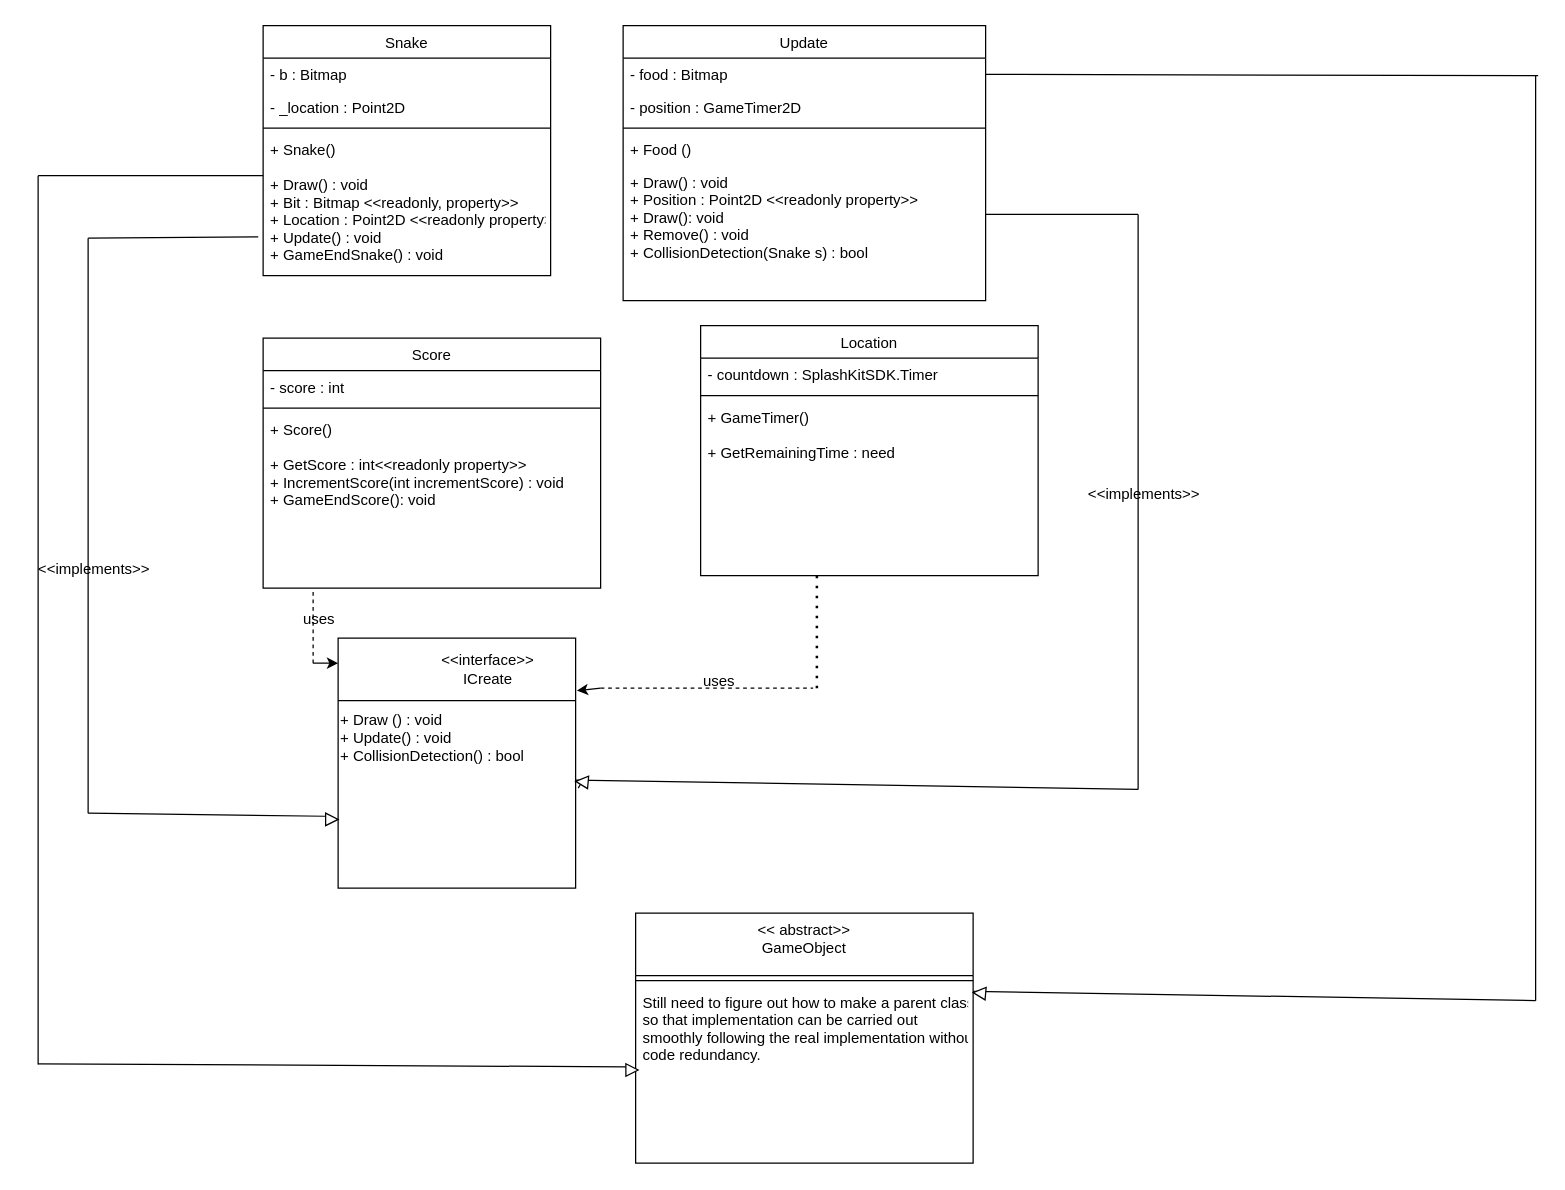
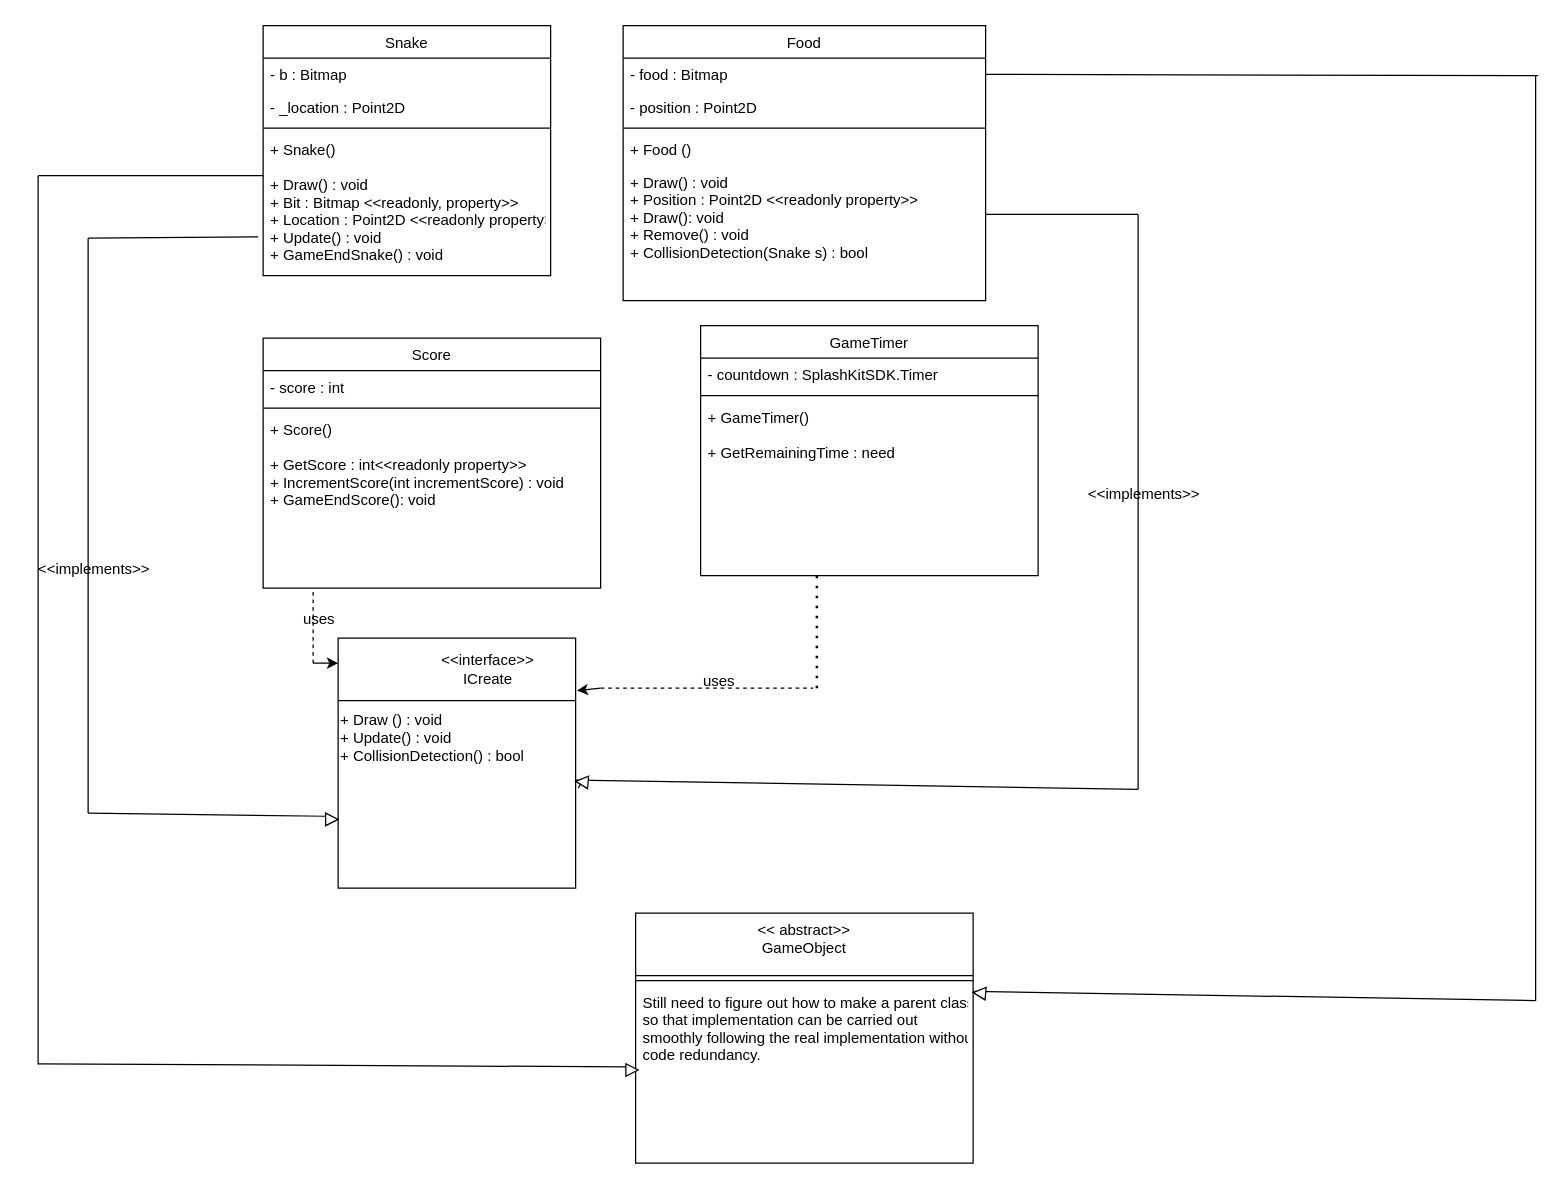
  <mxCell id="0" />
  <mxCell id="1" parent="0" />
  <mxCell id="2" value="Snake" style="swimlane;fontStyle=0;align=center;verticalAlign=top;childLayout=stackLayout;horizontal=1;startSize=26;horizontalStack=0;resizeParent=1;resizeLast=0;collapsible=1;marginBottom=0;rounded=0;shadow=0;strokeWidth=1;" parent="1" vertex="1"><mxGeometry x="210" y="20" width="230" height="200" as="geometry"><mxRectangle x="230" y="140" width="160" height="26" as="alternateBounds" /></mxGeometry></mxCell>
  <mxCell id="3" value="- b : Bitmap&#10;" style="text;align=left;verticalAlign=top;spacingLeft=4;spacingRight=4;overflow=hidden;rotatable=0;points=[[0,0.5],[1,0.5]];portConstraint=eastwest;" parent="2" vertex="1"><mxGeometry y="26" width="230" height="26" as="geometry" /></mxCell>
  <mxCell id="4" value="- _location : Point2D" style="text;align=left;verticalAlign=top;spacingLeft=4;spacingRight=4;overflow=hidden;rotatable=0;points=[[0,0.5],[1,0.5]];portConstraint=eastwest;rounded=0;shadow=0;html=0;" parent="2" vertex="1"><mxGeometry y="52" width="230" height="26" as="geometry" /></mxCell>
  <mxCell id="5" value="" style="line;html=1;strokeWidth=1;align=left;verticalAlign=middle;spacingTop=-1;spacingLeft=3;spacingRight=3;rotatable=0;labelPosition=right;points=[];portConstraint=eastwest;" parent="2" vertex="1"><mxGeometry y="78" width="230" height="8" as="geometry" /></mxCell>
  <mxCell id="6" value="+ Snake() &#10;&#10;+ Draw() : void&#10;+ Bit : Bitmap &lt;&lt;readonly, property&gt;&gt;&#10;+ Location : Point2D &lt;&lt;readonly property&gt;&gt;&#10;+ Update() : void&#10;+ GameEndSnake() : void" style="text;align=left;verticalAlign=top;spacingLeft=4;spacingRight=4;overflow=hidden;rotatable=0;points=[[0,0.5],[1,0.5]];portConstraint=eastwest;" parent="2" vertex="1"><mxGeometry y="86" width="230" height="114" as="geometry" /></mxCell>
- <mxCell id="7" value="Update" style="swimlane;fontStyle=0;align=center;verticalAlign=top;childLayout=stackLayout;horizontal=1;startSize=26;horizontalStack=0;resizeParent=1;resizeLast=0;collapsible=1;marginBottom=0;rounded=0;shadow=0;strokeWidth=1;" parent="1" vertex="1"><mxGeometry x="498" y="20" width="290" height="220" as="geometry"><mxRectangle x="550" y="140" width="160" height="26" as="alternateBounds" /></mxGeometry></mxCell>
+ <mxCell id="7" value="Food" style="swimlane;fontStyle=0;align=center;verticalAlign=top;childLayout=stackLayout;horizontal=1;startSize=26;horizontalStack=0;resizeParent=1;resizeLast=0;collapsible=1;marginBottom=0;rounded=0;shadow=0;strokeWidth=1;" parent="1" vertex="1"><mxGeometry x="498" y="20" width="290" height="220" as="geometry"><mxRectangle x="550" y="140" width="160" height="26" as="alternateBounds" /></mxGeometry></mxCell>
  <mxCell id="8" value="- food : Bitmap&#10;" style="text;align=left;verticalAlign=top;spacingLeft=4;spacingRight=4;overflow=hidden;rotatable=0;points=[[0,0.5],[1,0.5]];portConstraint=eastwest;" vertex="1" parent="7"><mxGeometry y="26" width="290" height="26" as="geometry" /></mxCell>
- <mxCell id="9" value="- position : GameTimer2D" style="text;align=left;verticalAlign=top;spacingLeft=4;spacingRight=4;overflow=hidden;rotatable=0;points=[[0,0.5],[1,0.5]];portConstraint=eastwest;rounded=0;shadow=0;html=0;" vertex="1" parent="7"><mxGeometry y="52" width="290" height="26" as="geometry" /></mxCell>
+ <mxCell id="9" value="- position : Point2D" style="text;align=left;verticalAlign=top;spacingLeft=4;spacingRight=4;overflow=hidden;rotatable=0;points=[[0,0.5],[1,0.5]];portConstraint=eastwest;rounded=0;shadow=0;html=0;" vertex="1" parent="7"><mxGeometry y="52" width="290" height="26" as="geometry" /></mxCell>
  <mxCell id="10" value="" style="line;html=1;strokeWidth=1;align=left;verticalAlign=middle;spacingTop=-1;spacingLeft=3;spacingRight=3;rotatable=0;labelPosition=right;points=[];portConstraint=eastwest;" parent="7" vertex="1"><mxGeometry y="78" width="290" height="8" as="geometry" /></mxCell>
  <mxCell id="11" value="+ Food () &#10;" style="text;align=left;verticalAlign=top;spacingLeft=4;spacingRight=4;overflow=hidden;rotatable=0;points=[[0,0.5],[1,0.5]];portConstraint=eastwest;" parent="7" vertex="1"><mxGeometry y="86" width="290" height="26" as="geometry" /></mxCell>
  <mxCell id="12" value="+ Draw() : void&#10;+ Position : Point2D &lt;&lt;readonly property&gt;&gt;&#10;+ Draw(): void&#10;+ Remove() : void&#10;+ CollisionDetection(Snake s) : bool" style="text;align=left;verticalAlign=top;spacingLeft=4;spacingRight=4;overflow=hidden;rotatable=0;points=[[0,0.5],[1,0.5]];portConstraint=eastwest;" parent="7" vertex="1"><mxGeometry y="112" width="290" height="78" as="geometry" /></mxCell>
  <mxCell id="13" value="Score" style="swimlane;fontStyle=0;align=center;verticalAlign=top;childLayout=stackLayout;horizontal=1;startSize=26;horizontalStack=0;resizeParent=1;resizeLast=0;collapsible=1;marginBottom=0;rounded=0;shadow=0;strokeWidth=1;" vertex="1" parent="1"><mxGeometry x="210" y="270" width="270" height="200" as="geometry"><mxRectangle x="230" y="140" width="160" height="26" as="alternateBounds" /></mxGeometry></mxCell>
  <mxCell id="14" value="- score : int" style="text;align=left;verticalAlign=top;spacingLeft=4;spacingRight=4;overflow=hidden;rotatable=0;points=[[0,0.5],[1,0.5]];portConstraint=eastwest;" vertex="1" parent="13"><mxGeometry y="26" width="270" height="26" as="geometry" /></mxCell>
  <mxCell id="15" value="" style="line;html=1;strokeWidth=1;align=left;verticalAlign=middle;spacingTop=-1;spacingLeft=3;spacingRight=3;rotatable=0;labelPosition=right;points=[];portConstraint=eastwest;" vertex="1" parent="13"><mxGeometry y="52" width="270" height="8" as="geometry" /></mxCell>
  <mxCell id="16" value="+ Score() &#10;&#10;+ GetScore : int&lt;&lt;readonly property&gt;&gt;&#10;+ IncrementScore(int incrementScore) : void &#10;+ GameEndScore(): void&#10;&#10;" style="text;align=left;verticalAlign=top;spacingLeft=4;spacingRight=4;overflow=hidden;rotatable=0;points=[[0,0.5],[1,0.5]];portConstraint=eastwest;" vertex="1" parent="13"><mxGeometry y="60" width="270" height="114" as="geometry" /></mxCell>
- <mxCell id="17" value="Location" style="swimlane;fontStyle=0;align=center;verticalAlign=top;childLayout=stackLayout;horizontal=1;startSize=26;horizontalStack=0;resizeParent=1;resizeLast=0;collapsible=1;marginBottom=0;rounded=0;shadow=0;strokeWidth=1;" vertex="1" parent="1"><mxGeometry x="560" y="260" width="270" height="200" as="geometry"><mxRectangle x="230" y="140" width="160" height="26" as="alternateBounds" /></mxGeometry></mxCell>
+ <mxCell id="17" value="GameTimer" style="swimlane;fontStyle=0;align=center;verticalAlign=top;childLayout=stackLayout;horizontal=1;startSize=26;horizontalStack=0;resizeParent=1;resizeLast=0;collapsible=1;marginBottom=0;rounded=0;shadow=0;strokeWidth=1;" vertex="1" parent="1"><mxGeometry x="560" y="260" width="270" height="200" as="geometry"><mxRectangle x="230" y="140" width="160" height="26" as="alternateBounds" /></mxGeometry></mxCell>
  <mxCell id="18" value="- countdown : SplashKitSDK.Timer" style="text;align=left;verticalAlign=top;spacingLeft=4;spacingRight=4;overflow=hidden;rotatable=0;points=[[0,0.5],[1,0.5]];portConstraint=eastwest;" vertex="1" parent="17"><mxGeometry y="26" width="270" height="26" as="geometry" /></mxCell>
  <mxCell id="19" value="" style="line;html=1;strokeWidth=1;align=left;verticalAlign=middle;spacingTop=-1;spacingLeft=3;spacingRight=3;rotatable=0;labelPosition=right;points=[];portConstraint=eastwest;" vertex="1" parent="17"><mxGeometry y="52" width="270" height="8" as="geometry" /></mxCell>
  <mxCell id="20" value="+ GameTimer() &#10;&#10;+ GetRemainingTime : need&#10;&#10;" style="text;align=left;verticalAlign=top;spacingLeft=4;spacingRight=4;overflow=hidden;rotatable=0;points=[[0,0.5],[1,0.5]];portConstraint=eastwest;" vertex="1" parent="17"><mxGeometry y="60" width="270" height="114" as="geometry" /></mxCell>
  <mxCell id="21" value="" style="endArrow=none;dashed=1;html=1;dashPattern=1 3;strokeWidth=2;rounded=0;" edge="1" parent="17"><mxGeometry width="50" height="50" relative="1" as="geometry"><mxPoint x="93" y="290" as="sourcePoint" /><mxPoint x="93" y="200" as="targetPoint" /></mxGeometry></mxCell>
  <mxCell id="22" value="" style="rounded=0;whiteSpace=wrap;html=1;" vertex="1" parent="1"><mxGeometry x="270" y="510" width="190" height="200" as="geometry" /></mxCell>
  <mxCell id="23" value="" style="endArrow=none;html=1;rounded=0;entryX=1;entryY=0.25;entryDx=0;entryDy=0;" edge="1" parent="1" target="22"><mxGeometry width="50" height="50" relative="1" as="geometry"><mxPoint x="270" y="560" as="sourcePoint" /><mxPoint x="320" y="510" as="targetPoint" /></mxGeometry></mxCell>
  <mxCell id="24" value="&amp;lt;&amp;lt;interface&amp;gt;&amp;gt;&lt;br&gt;ICreate" style="text;html=1;strokeColor=none;fillColor=none;align=center;verticalAlign=middle;whiteSpace=wrap;rounded=0;" vertex="1" parent="1"><mxGeometry x="360" y="520" width="60" height="30" as="geometry" /></mxCell>
  <mxCell id="25" value="+ Draw () : void&lt;br&gt;+ Update() : void&lt;br&gt;+ CollisionDetection() : bool" style="text;html=1;strokeColor=none;fillColor=none;align=left;verticalAlign=middle;whiteSpace=wrap;rounded=0;" vertex="1" parent="1"><mxGeometry x="270" y="560" width="190" height="60" as="geometry" /></mxCell>
  <mxCell id="26" value="" style="endArrow=none;html=1;rounded=0;" edge="1" parent="1"><mxGeometry width="50" height="50" relative="1" as="geometry"><mxPoint x="70" y="650" as="sourcePoint" /><mxPoint x="70" y="190" as="targetPoint" /></mxGeometry></mxCell>
  <mxCell id="27" value="" style="endArrow=none;html=1;rounded=0;entryX=-0.017;entryY=0.728;entryDx=0;entryDy=0;entryPerimeter=0;" edge="1" parent="1" target="6"><mxGeometry width="50" height="50" relative="1" as="geometry"><mxPoint x="70" y="190" as="sourcePoint" /><mxPoint x="170" y="190" as="targetPoint" /></mxGeometry></mxCell>
  <mxCell id="28" value="" style="triangle;whiteSpace=wrap;html=1;" vertex="1" parent="1"><mxGeometry x="260" y="650" width="10" height="10" as="geometry" /></mxCell>
  <mxCell id="29" value="" style="endArrow=none;html=1;rounded=0;entryX=0;entryY=0.25;entryDx=0;entryDy=0;" edge="1" parent="1" target="28"><mxGeometry width="50" height="50" relative="1" as="geometry"><mxPoint x="70" y="650" as="sourcePoint" /><mxPoint x="120" y="600" as="targetPoint" /></mxGeometry></mxCell>
  <mxCell id="30" value="&amp;lt;&amp;lt;implements&amp;gt;&amp;gt;" style="text;html=1;strokeColor=none;fillColor=none;align=center;verticalAlign=middle;whiteSpace=wrap;rounded=0;" vertex="1" parent="1"><mxGeometry x="20" y="440" width="110" height="30" as="geometry" /></mxCell>
  <mxCell id="31" value="" style="endArrow=none;html=1;rounded=0;" edge="1" parent="1"><mxGeometry width="50" height="50" relative="1" as="geometry"><mxPoint x="910" y="631" as="sourcePoint" /><mxPoint x="910" y="171" as="targetPoint" /></mxGeometry></mxCell>
  <mxCell id="32" value="" style="endArrow=none;html=1;rounded=0;entryX=1;entryY=0.5;entryDx=0;entryDy=0;" edge="1" parent="1" target="12"><mxGeometry width="50" height="50" relative="1" as="geometry"><mxPoint x="910" y="171" as="sourcePoint" /><mxPoint x="1046" y="170" as="targetPoint" /></mxGeometry></mxCell>
  <mxCell id="33" value="" style="endArrow=none;html=1;rounded=0;entryX=1.011;entryY=0.6;entryDx=0;entryDy=0;entryPerimeter=0;" edge="1" parent="1" target="22" source="36"><mxGeometry width="50" height="50" relative="1" as="geometry"><mxPoint x="910" y="631" as="sourcePoint" /><mxPoint x="1100" y="633.5" as="targetPoint" /></mxGeometry></mxCell>
  <mxCell id="34" value="&amp;lt;&amp;lt;implements&amp;gt;&amp;gt;" style="text;html=1;strokeColor=none;fillColor=none;align=center;verticalAlign=middle;whiteSpace=wrap;rounded=0;" vertex="1" parent="1"><mxGeometry x="860" y="380" width="110" height="30" as="geometry" /></mxCell>
  <mxCell id="35" value="" style="endArrow=none;html=1;rounded=0;entryX=1.011;entryY=0.6;entryDx=0;entryDy=0;entryPerimeter=0;" edge="1" parent="1" target="36"><mxGeometry width="50" height="50" relative="1" as="geometry"><mxPoint x="910" y="631" as="sourcePoint" /><mxPoint x="462" y="630" as="targetPoint" /></mxGeometry></mxCell>
  <mxCell id="36" value="" style="triangle;whiteSpace=wrap;html=1;rotation=-175;" vertex="1" parent="1"><mxGeometry x="460" y="620" width="10" height="10" as="geometry" /></mxCell>
  <mxCell id="37" value="uses" style="text;html=1;strokeColor=none;fillColor=none;align=center;verticalAlign=middle;whiteSpace=wrap;rounded=0;" vertex="1" parent="1"><mxGeometry x="200" y="480" width="110" height="30" as="geometry" /></mxCell>
  <mxCell id="38" value="" style="endArrow=none;dashed=1;html=1;rounded=0;" edge="1" parent="1"><mxGeometry width="50" height="50" relative="1" as="geometry"><mxPoint x="250" y="530" as="sourcePoint" /><mxPoint x="250" y="470" as="targetPoint" /></mxGeometry></mxCell>
  <mxCell id="39" value="" style="endArrow=classic;html=1;rounded=0;" edge="1" parent="1"><mxGeometry relative="1" as="geometry"><mxPoint x="250" y="530" as="sourcePoint" /><mxPoint x="270" y="530" as="targetPoint" /></mxGeometry></mxCell>
  <mxCell id="40" value="" style="endArrow=none;dashed=1;html=1;rounded=0;" edge="1" parent="1"><mxGeometry width="50" height="50" relative="1" as="geometry"><mxPoint x="480" y="550" as="sourcePoint" /><mxPoint x="650" y="550" as="targetPoint" /></mxGeometry></mxCell>
  <mxCell id="41" value="" style="endArrow=classic;html=1;rounded=0;entryX=1.005;entryY=0.21;entryDx=0;entryDy=0;entryPerimeter=0;" edge="1" parent="1" target="22"><mxGeometry width="50" height="50" relative="1" as="geometry"><mxPoint x="480" y="550" as="sourcePoint" /><mxPoint x="530" y="500" as="targetPoint" /></mxGeometry></mxCell>
  <mxCell id="42" value="uses" style="text;html=1;strokeColor=none;fillColor=none;align=center;verticalAlign=middle;whiteSpace=wrap;rounded=0;" vertex="1" parent="1"><mxGeometry x="520" y="530" width="110" height="30" as="geometry" /></mxCell>
  <mxCell id="43" value="&lt;&lt; abstract&gt;&gt;&#10;GameObject" style="swimlane;fontStyle=0;align=center;verticalAlign=top;childLayout=stackLayout;horizontal=1;startSize=50;horizontalStack=0;resizeParent=1;resizeLast=0;collapsible=1;marginBottom=0;rounded=0;shadow=0;strokeWidth=1;" vertex="1" parent="1"><mxGeometry x="508" y="730" width="270" height="200" as="geometry"><mxRectangle x="230" y="140" width="160" height="26" as="alternateBounds" /></mxGeometry></mxCell>
  <mxCell id="44" value="" style="line;html=1;strokeWidth=1;align=left;verticalAlign=middle;spacingTop=-1;spacingLeft=3;spacingRight=3;rotatable=0;labelPosition=right;points=[];portConstraint=eastwest;" vertex="1" parent="43"><mxGeometry y="50" width="270" height="8" as="geometry" /></mxCell>
  <mxCell id="45" value="Still need to figure out how to make a parent class&#10;so that implementation can be carried out &#10;smoothly following the real implementation without &#10;code redundancy." style="text;align=left;verticalAlign=top;spacingLeft=4;spacingRight=4;overflow=hidden;rotatable=0;points=[[0,0.5],[1,0.5]];portConstraint=eastwest;" vertex="1" parent="43"><mxGeometry y="58" width="270" height="114" as="geometry" /></mxCell>
  <mxCell id="46" value="" style="endArrow=none;html=1;rounded=0;" edge="1" parent="1"><mxGeometry width="50" height="50" relative="1" as="geometry"><mxPoint x="30" y="851" as="sourcePoint" /><mxPoint x="30" y="140" as="targetPoint" /></mxGeometry></mxCell>
  <mxCell id="47" value="" style="endArrow=none;html=1;rounded=0;entryX=-0.017;entryY=0.728;entryDx=0;entryDy=0;entryPerimeter=0;" edge="1" parent="1"><mxGeometry width="50" height="50" relative="1" as="geometry"><mxPoint x="30" y="140" as="sourcePoint" /><mxPoint x="210" y="140" as="targetPoint" /></mxGeometry></mxCell>
  <mxCell id="48" value="" style="group" vertex="1" connectable="0" parent="1"><mxGeometry x="30" y="850.5" width="480" height="10" as="geometry" /></mxCell>
  <mxCell id="49" value="" style="triangle;whiteSpace=wrap;html=1;" vertex="1" parent="48"><mxGeometry x="470.204" width="9.796" height="10" as="geometry" /></mxCell>
  <mxCell id="50" value="" style="endArrow=none;html=1;rounded=0;entryX=0;entryY=0.25;entryDx=0;entryDy=0;" edge="1" parent="48" target="49"><mxGeometry width="50" height="50" relative="1" as="geometry"><mxPoint as="sourcePoint" /><mxPoint x="120" y="-50" as="targetPoint" /></mxGeometry></mxCell>
  <mxCell id="51" value="" style="endArrow=none;html=1;rounded=0;" edge="1" parent="1"><mxGeometry width="50" height="50" relative="1" as="geometry"><mxPoint x="1228" y="800" as="sourcePoint" /><mxPoint x="1228" y="60" as="targetPoint" /></mxGeometry></mxCell>
  <mxCell id="52" value="" style="endArrow=none;html=1;rounded=0;entryX=1;entryY=0.5;entryDx=0;entryDy=0;" edge="1" parent="1" target="8"><mxGeometry width="50" height="50" relative="1" as="geometry"><mxPoint x="1230" y="60" as="sourcePoint" /><mxPoint x="1050" y="60" as="targetPoint" /></mxGeometry></mxCell>
  <mxCell id="53" value="" style="endArrow=none;html=1;rounded=0;entryX=1.011;entryY=0.6;entryDx=0;entryDy=0;entryPerimeter=0;" edge="1" parent="1" target="54"><mxGeometry width="50" height="50" relative="1" as="geometry"><mxPoint x="1228" y="800" as="sourcePoint" /><mxPoint x="780" y="799" as="targetPoint" /></mxGeometry></mxCell>
  <mxCell id="54" value="" style="triangle;whiteSpace=wrap;html=1;rotation=-175;" vertex="1" parent="1"><mxGeometry x="778" y="789" width="10" height="10" as="geometry" /></mxCell>
